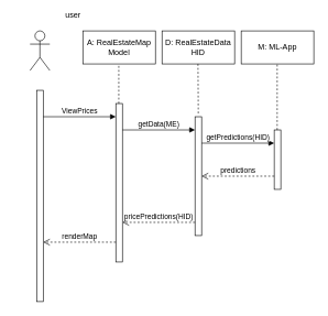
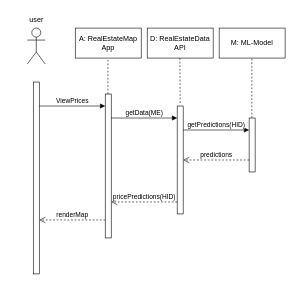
  <mxCell id="0" />
  <mxCell id="1" parent="0" />
  <mxCell id="2" value="Actor" style="shape=umlActor;verticalLabelPosition=bottom;verticalAlign=top;fontColor=none;noLabel=1;" parent="1" vertex="1"><mxGeometry x="45" y="46" width="30" height="60" as="geometry" /></mxCell>
  <mxCell id="3" value="" style="html=1;points=[[0,0,0,0,5],[0,1,0,0,-5],[1,0,0,0,5],[1,1,0,0,-5]];perimeter=orthogonalPerimeter;outlineConnect=0;targetShapes=umlLifeline;portConstraint=eastwest;newEdgeStyle={&quot;curved&quot;:0,&quot;rounded&quot;:0};" parent="1" vertex="1"><mxGeometry x="55" y="136" width="10" height="320" as="geometry" /></mxCell>
  <mxCell id="4" value="" style="html=1;points=[[0,0,0,0,5],[0,1,0,0,-5],[1,0,0,0,5],[1,1,0,0,-5]];perimeter=orthogonalPerimeter;outlineConnect=0;targetShapes=umlLifeline;portConstraint=eastwest;newEdgeStyle={&quot;curved&quot;:0,&quot;rounded&quot;:0};" parent="1" vertex="1"><mxGeometry x="175" y="156" width="10" height="240" as="geometry" /></mxCell>
- <mxCell id="5" value="user" style="text;align=center;fontStyle=0;verticalAlign=middle;spacingLeft=3;spacingRight=3;strokeColor=none;rotatable=0;points=[[0,0.5],[1,0.5]];portConstraint=eastwest;html=1;" parent="1" vertex="1"><mxGeometry x="70" y="10" width="80" height="26" as="geometry" /></mxCell>
- <mxCell id="6" value="A: RealEstateMap Model" style="html=1;whiteSpace=wrap;" parent="1" vertex="1"><mxGeometry x="125" y="46" width="110" height="50" as="geometry" /></mxCell>
+ <mxCell id="5" value="user" style="text;align=center;fontStyle=0;verticalAlign=middle;spacingLeft=3;spacingRight=3;strokeColor=none;rotatable=0;points=[[0,0.5],[1,0.5]];portConstraint=eastwest;html=1;" parent="1" vertex="1"><mxGeometry x="20" y="20" width="80" height="26" as="geometry" /></mxCell>
+ <mxCell id="6" value="A: RealEstateMap App" style="html=1;whiteSpace=wrap;" parent="1" vertex="1"><mxGeometry x="125" y="46" width="110" height="50" as="geometry" /></mxCell>
  <mxCell id="7" value="" style="endArrow=none;dashed=1;html=1;rounded=0;jumpSize=6;" parent="1" source="4" edge="1"><mxGeometry width="50" height="50" relative="1" as="geometry"><mxPoint x="179.5" y="136" as="sourcePoint" /><mxPoint x="179.5" y="96" as="targetPoint" /></mxGeometry></mxCell>
  <mxCell id="8" value="ViewPrices" style="html=1;verticalAlign=bottom;endArrow=block;curved=0;rounded=0;" parent="1" target="4" edge="1"><mxGeometry width="80" relative="1" as="geometry"><mxPoint x="65" y="176" as="sourcePoint" /><mxPoint x="145" y="176" as="targetPoint" /><mxPoint as="offset" /></mxGeometry></mxCell>
  <mxCell id="9" value="" style="html=1;points=[[0,0,0,0,5],[0,1,0,0,-5],[1,0,0,0,5],[1,1,0,0,-5]];perimeter=orthogonalPerimeter;outlineConnect=0;targetShapes=umlLifeline;portConstraint=eastwest;newEdgeStyle={&quot;curved&quot;:0,&quot;rounded&quot;:0};" parent="1" vertex="1"><mxGeometry x="295" y="176" width="10" height="180" as="geometry" /></mxCell>
- <mxCell id="10" value="D: RealEstateData HID" style="html=1;whiteSpace=wrap;" parent="1" vertex="1"><mxGeometry x="245" y="46" width="110" height="50" as="geometry" /></mxCell>
+ <mxCell id="10" value="D: RealEstateData API" style="html=1;whiteSpace=wrap;" parent="1" vertex="1"><mxGeometry x="245" y="46" width="110" height="50" as="geometry" /></mxCell>
  <mxCell id="11" value="" style="endArrow=none;dashed=1;html=1;rounded=0;exitX=0.5;exitY=-0.028;exitDx=0;exitDy=0;exitPerimeter=0;" parent="1" source="9" edge="1"><mxGeometry width="50" height="50" relative="1" as="geometry"><mxPoint x="300" y="166" as="sourcePoint" /><mxPoint x="299.5" y="96" as="targetPoint" /></mxGeometry></mxCell>
  <mxCell id="12" value="getData(ME)" style="html=1;verticalAlign=bottom;endArrow=block;curved=0;rounded=0;" parent="1" edge="1"><mxGeometry width="80" relative="1" as="geometry"><mxPoint x="185" y="196" as="sourcePoint" /><mxPoint x="295" y="196" as="targetPoint" /></mxGeometry></mxCell>
  <mxCell id="13" value="" style="html=1;points=[[0,0,0,0,5],[0,1,0,0,-5],[1,0,0,0,5],[1,1,0,0,-5]];perimeter=orthogonalPerimeter;outlineConnect=0;targetShapes=umlLifeline;portConstraint=eastwest;newEdgeStyle={&quot;curved&quot;:0,&quot;rounded&quot;:0};" parent="1" vertex="1"><mxGeometry x="415" y="196" width="10" height="90" as="geometry" /></mxCell>
- <mxCell id="14" value="M: ML-App" style="html=1;whiteSpace=wrap;" parent="1" vertex="1"><mxGeometry x="365" y="46" width="110" height="50" as="geometry" /></mxCell>
+ <mxCell id="14" value="M: ML-Model" style="html=1;whiteSpace=wrap;" parent="1" vertex="1"><mxGeometry x="365" y="46" width="110" height="50" as="geometry" /></mxCell>
  <mxCell id="15" value="" style="endArrow=none;dashed=1;html=1;rounded=0;" parent="1" source="13" edge="1"><mxGeometry width="50" height="50" relative="1" as="geometry"><mxPoint x="419.5" y="136" as="sourcePoint" /><mxPoint x="419.5" y="96" as="targetPoint" /></mxGeometry></mxCell>
  <mxCell id="16" value="getPredictions(HID)" style="html=1;verticalAlign=bottom;endArrow=block;curved=0;rounded=0;" parent="1" edge="1"><mxGeometry width="80" relative="1" as="geometry"><mxPoint x="305" y="216" as="sourcePoint" /><mxPoint x="415" y="216" as="targetPoint" /></mxGeometry></mxCell>
  <mxCell id="17" value="predictions" style="html=1;verticalAlign=bottom;endArrow=open;dashed=1;endSize=8;curved=0;rounded=0;" parent="1" target="9" edge="1"><mxGeometry relative="1" as="geometry"><mxPoint x="415" y="266" as="sourcePoint" /><mxPoint x="335" y="266" as="targetPoint" /><mxPoint as="offset" /></mxGeometry></mxCell>
  <mxCell id="18" value="pricePredictions(HID)" style="html=1;verticalAlign=bottom;endArrow=open;dashed=1;endSize=8;curved=0;rounded=0;" parent="1" edge="1"><mxGeometry relative="1" as="geometry"><mxPoint x="295" y="336" as="sourcePoint" /><mxPoint x="185" y="336" as="targetPoint" /><mxPoint as="offset" /></mxGeometry></mxCell>
  <mxCell id="19" value="renderMap" style="html=1;verticalAlign=bottom;endArrow=open;dashed=1;endSize=8;curved=0;rounded=0;" parent="1" edge="1"><mxGeometry relative="1" as="geometry"><mxPoint x="175" y="366" as="sourcePoint" /><mxPoint x="65" y="366" as="targetPoint" /><mxPoint as="offset" /></mxGeometry></mxCell>
